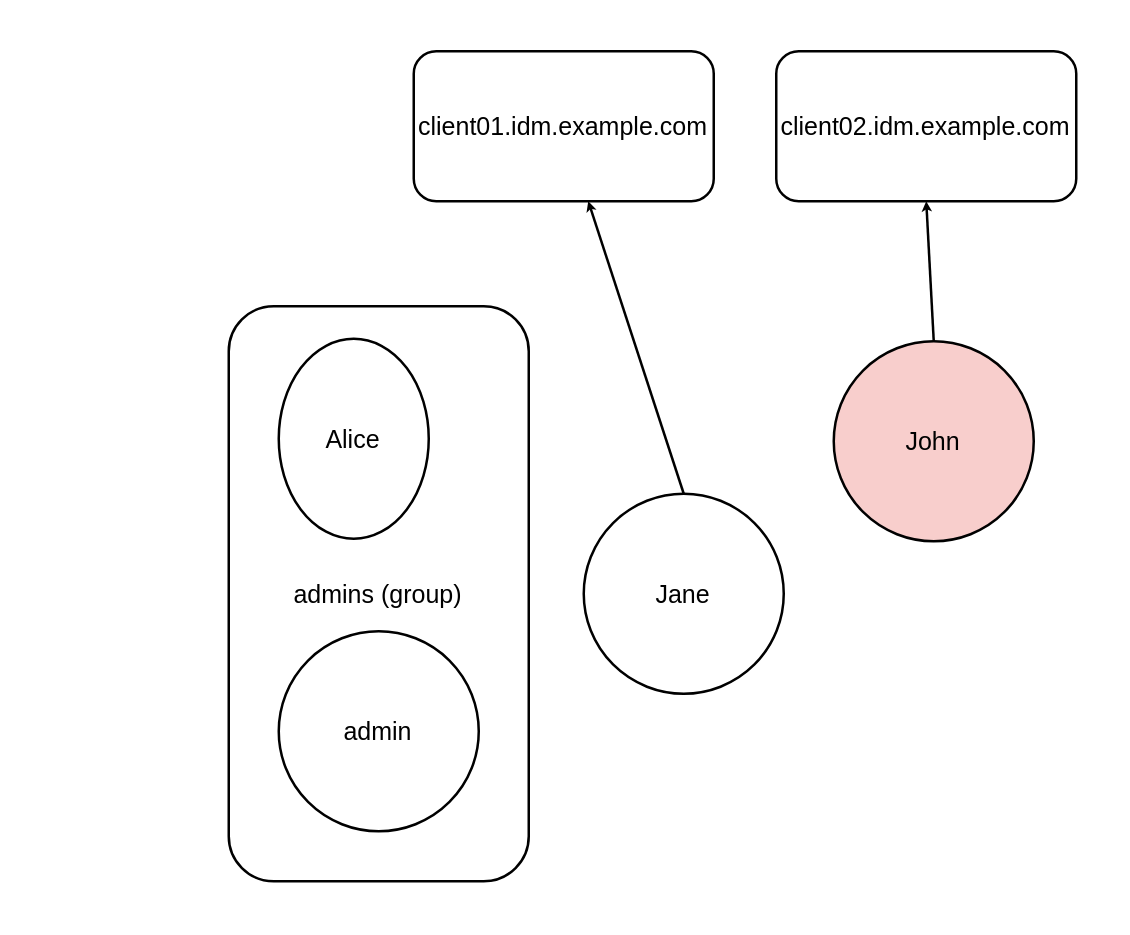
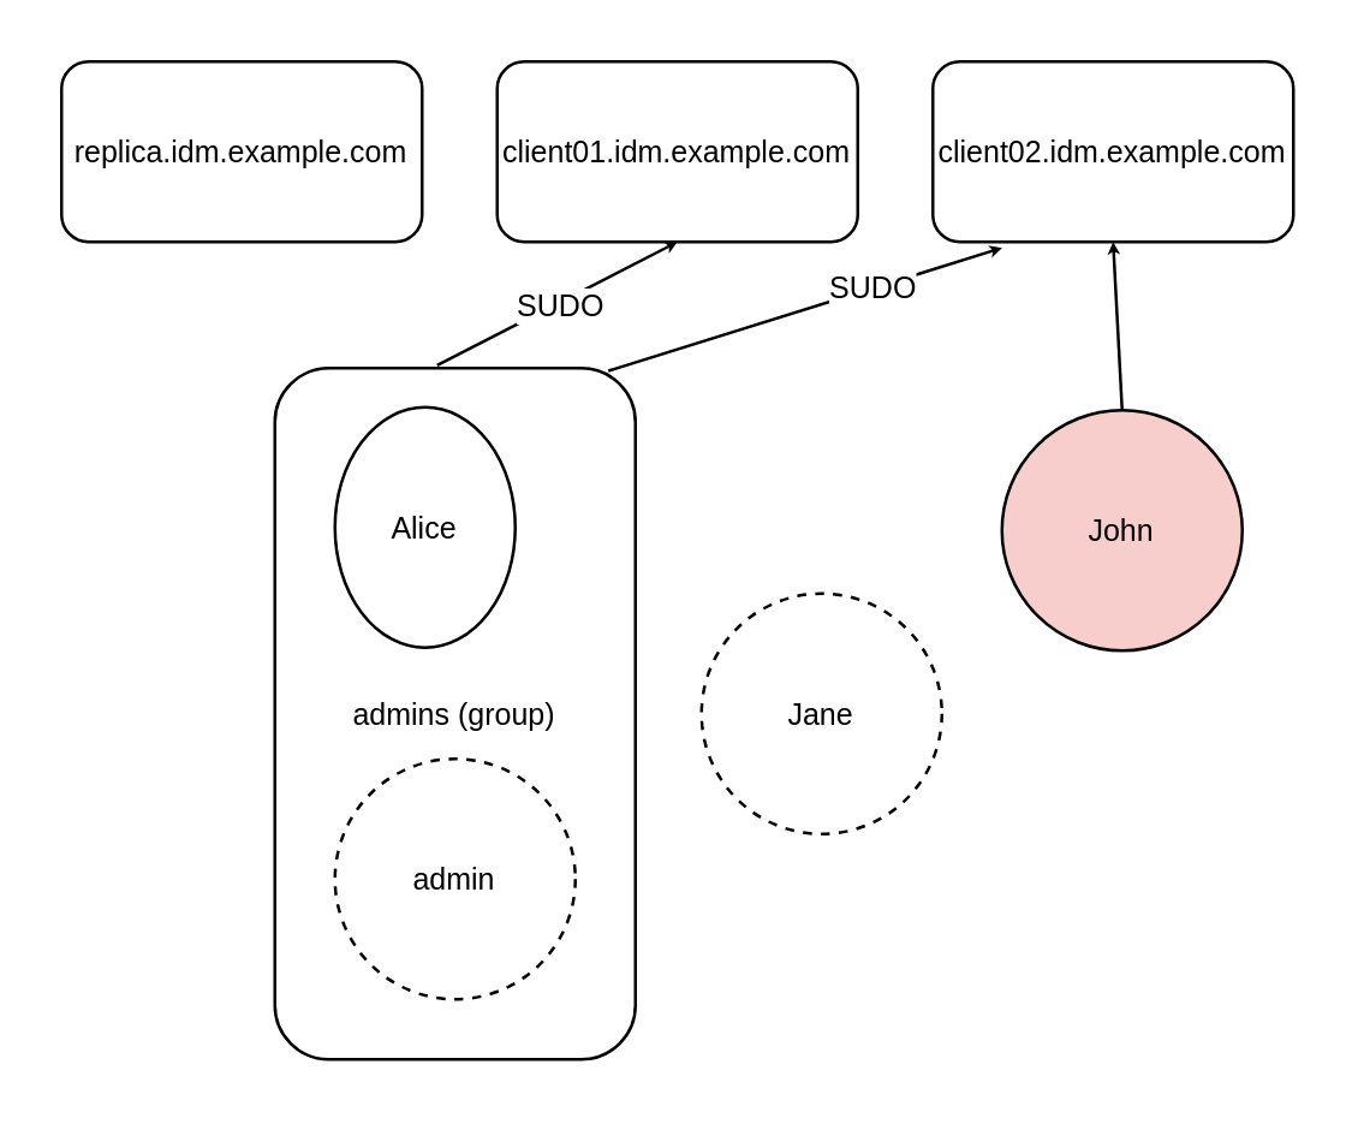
  <mxCell id="0" />
  <mxCell id="1" parent="0" />
+ <mxCell id="2" value="&lt;font style=&quot;font-size: 10px&quot;&gt;replica.idm.example.com&lt;/font&gt;" style="rounded=1;whiteSpace=wrap;html=1;" vertex="1" parent="1"><mxGeometry x="20" y="20" width="120" height="60" as="geometry" /></mxCell>
  <mxCell id="3" value="&lt;div&gt;client01.idm.example.com&lt;/div&gt;" style="rounded=1;whiteSpace=wrap;html=1;fontSize=10;" vertex="1" parent="1"><mxGeometry x="165" y="20" width="120" height="60" as="geometry" /></mxCell>
  <mxCell id="4" value="client02.idm.example.com" style="rounded=1;whiteSpace=wrap;html=1;fontSize=10;" vertex="1" parent="1"><mxGeometry x="310" y="20" width="120" height="60" as="geometry" /></mxCell>
  <mxCell id="5" value="Alice" style="ellipse;whiteSpace=wrap;html=1;aspect=fixed;fontSize=10;" vertex="1" parent="1"><mxGeometry x="111" y="135" width="60" height="80" as="geometry" /></mxCell>
  <mxCell id="6" value="John" style="ellipse;whiteSpace=wrap;html=1;aspect=fixed;fontSize=10;fillColor=#f8cecc;" vertex="1" parent="1"><mxGeometry x="333" y="136" width="80" height="80" as="geometry" /></mxCell>
  <mxCell id="7" value="" style="endArrow=classic;html=1;rounded=0;fontSize=10;startSize=1;endSize=1;exitX=0.5;exitY=0;exitDx=0;exitDy=0;" edge="1" parent="1" source="6"><mxGeometry relative="1" as="geometry"><mxPoint x="370" y="131" as="sourcePoint" /><mxPoint x="370" y="80" as="targetPoint" /></mxGeometry></mxCell>
- <mxCell id="8" value="admin" style="ellipse;whiteSpace=wrap;html=1;aspect=fixed;fontSize=10;" vertex="1" parent="1"><mxGeometry x="111" y="252" width="80" height="80" as="geometry" /></mxCell>
+ <mxCell id="8" value="admin" style="ellipse;whiteSpace=wrap;html=1;aspect=fixed;fontSize=10;dashed=1;" vertex="1" parent="1"><mxGeometry x="111" y="252" width="80" height="80" as="geometry" /></mxCell>
  <mxCell id="9" value="admins (group)" style="rounded=1;whiteSpace=wrap;html=1;fontSize=10;fillColor=none;" vertex="1" parent="1"><mxGeometry x="91" y="122" width="120" height="230" as="geometry" /></mxCell>
- <mxCell id="10" value="Jane" style="ellipse;whiteSpace=wrap;html=1;aspect=fixed;fontSize=10;" vertex="1" parent="1"><mxGeometry x="233" y="197" width="80" height="80" as="geometry" /></mxCell>
- <mxCell id="11" value="" style="endArrow=classic;html=1;rounded=0;fontSize=10;startSize=1;endSize=1;exitX=0.5;exitY=0;exitDx=0;exitDy=0;" edge="1" parent="1" source="10" target="3"><mxGeometry relative="1" as="geometry"><mxPoint x="190" y="170" as="sourcePoint" /><mxPoint x="290" y="170" as="targetPoint" /></mxGeometry></mxCell>
+ <mxCell id="10" value="Jane" style="ellipse;whiteSpace=wrap;html=1;aspect=fixed;fontSize=10;dashed=1;" vertex="1" parent="1"><mxGeometry x="233" y="197" width="80" height="80" as="geometry" /></mxCell>
+ <mxCell id="12" value="" style="endArrow=classic;html=1;rounded=0;fontSize=10;startSize=1;endSize=1;exitX=0.45;exitY=-0.004;exitDx=0;exitDy=0;exitPerimeter=0;entryX=0.5;entryY=1;entryDx=0;entryDy=0;" edge="1" parent="1" source="9" target="3"><mxGeometry relative="1" as="geometry"><mxPoint x="121" y="127.93" as="sourcePoint" /><mxPoint x="90" y="90" as="targetPoint" /></mxGeometry></mxCell>
+ <mxCell id="13" value="SUDO" style="edgeLabel;resizable=0;html=1;align=center;verticalAlign=middle;fontSize=10;fillColor=none;" connectable="0" vertex="1" parent="12"><mxGeometry relative="1" as="geometry" /></mxCell>
+ <mxCell id="14" value="" style="endArrow=classic;html=1;rounded=0;fontSize=10;startSize=1;endSize=1;entryX=0.192;entryY=1.033;entryDx=0;entryDy=0;entryPerimeter=0;exitX=0.925;exitY=0.004;exitDx=0;exitDy=0;exitPerimeter=0;" edge="1" parent="1" source="9" target="4"><mxGeometry relative="1" as="geometry"><mxPoint x="200" y="110" as="sourcePoint" /><mxPoint x="235" y="90" as="targetPoint" /></mxGeometry></mxCell>
+ <mxCell id="15" value="SUDO" style="edgeLabel;resizable=0;html=1;align=center;verticalAlign=middle;fontSize=10;fillColor=none;" connectable="0" vertex="1" parent="14"><mxGeometry relative="1" as="geometry"><mxPoint x="22" y="-8" as="offset" /></mxGeometry></mxCell>
